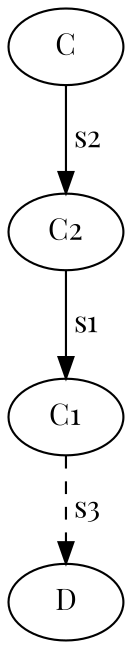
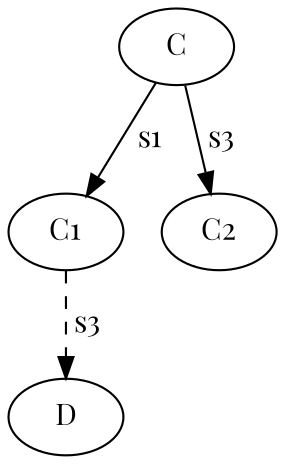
  digraph {
    fontname="Playfair Display"
    node [fontname="Playfair Display"]
    edge [fontname="Playfair Display"]
    C
    C1
    C2
    D
-   C2 -> C1 [label=" s1"]
-   C -> C2 [label=" s2"]
+   C -> C1 [label=" s1"]
+   C -> C2 [label=" s3"]
    C1 -> D [label=" s3" style=dashed]
  }
